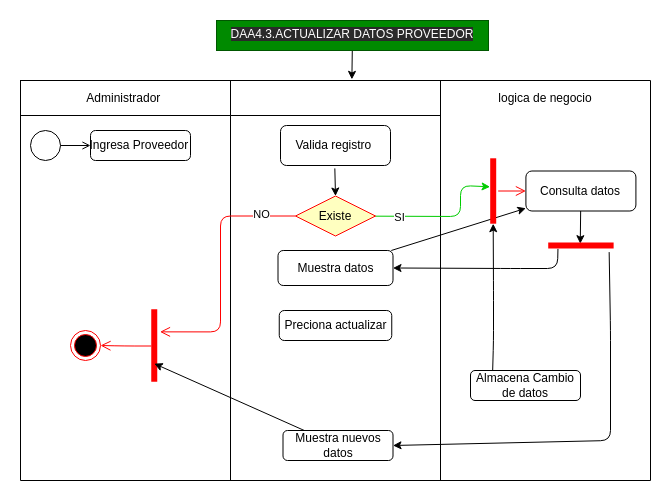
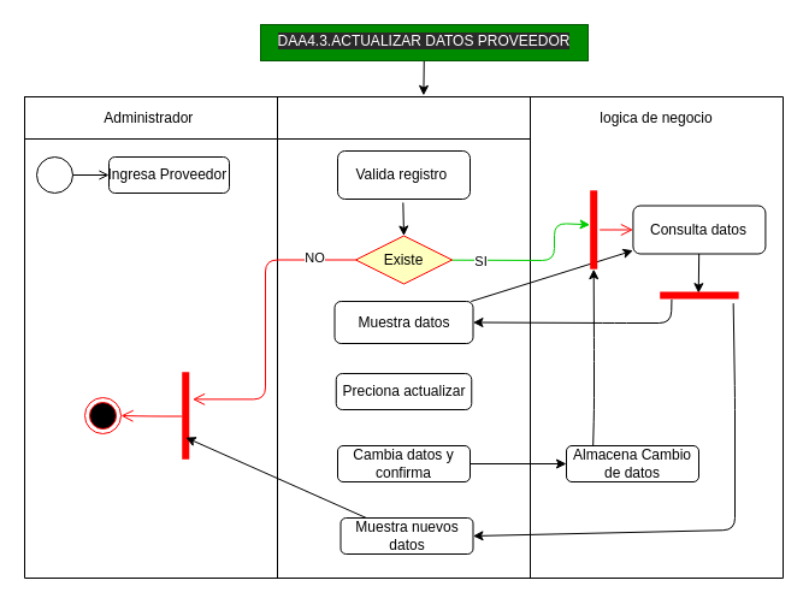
  <mxCell id="0" />
  <mxCell id="1" parent="0" />
  <mxCell id="2" value="" style="shape=table;startSize=0;container=1;collapsible=0;childLayout=tableLayout;" parent="1" vertex="1"><mxGeometry x="20" y="80" width="630" height="400" as="geometry" /></mxCell>
  <mxCell id="3" value="" style="shape=partialRectangle;collapsible=0;dropTarget=0;pointerEvents=0;fillColor=none;top=0;left=0;bottom=0;right=0;points=[[0,0.5],[1,0.5]];portConstraint=eastwest;" parent="2" vertex="1"><mxGeometry width="630" height="35" as="geometry" /></mxCell>
  <mxCell id="4" value="Administrador&amp;nbsp;" style="shape=partialRectangle;html=1;whiteSpace=wrap;connectable=0;overflow=hidden;fillColor=none;top=0;left=0;bottom=0;right=0;pointerEvents=1;" parent="3" vertex="1"><mxGeometry width="210" height="35" as="geometry"><mxRectangle width="210" height="35" as="alternateBounds" /></mxGeometry></mxCell>
  <mxCell id="5" value="logica de negocio" style="shape=partialRectangle;html=1;whiteSpace=wrap;connectable=0;overflow=hidden;fillColor=none;top=0;left=0;bottom=0;right=0;pointerEvents=1;" parent="3" vertex="1"><mxGeometry x="420" width="210" height="35" as="geometry"><mxRectangle width="210" height="35" as="alternateBounds" /></mxGeometry></mxCell>
  <mxCell id="6" value="" style="shape=partialRectangle;collapsible=0;dropTarget=0;pointerEvents=0;fillColor=none;top=0;left=0;bottom=0;right=0;points=[[0,0.5],[1,0.5]];portConstraint=eastwest;" parent="2" vertex="1"><mxGeometry y="35" width="630" height="365" as="geometry" /></mxCell>
  <mxCell id="7" value="" style="shape=partialRectangle;html=1;whiteSpace=wrap;connectable=0;overflow=hidden;fillColor=none;top=0;left=0;bottom=0;right=0;pointerEvents=1;" parent="6" vertex="1"><mxGeometry width="210" height="365" as="geometry"><mxRectangle width="210" height="365" as="alternateBounds" /></mxGeometry></mxCell>
  <mxCell id="8" value="" style="shape=partialRectangle;html=1;whiteSpace=wrap;connectable=0;overflow=hidden;fillColor=none;top=0;left=0;bottom=0;right=0;pointerEvents=1;" parent="6" vertex="1"><mxGeometry x="210" width="210" height="365" as="geometry"><mxRectangle width="210" height="365" as="alternateBounds" /></mxGeometry></mxCell>
  <mxCell id="9" value="" style="shape=partialRectangle;html=1;whiteSpace=wrap;connectable=0;overflow=hidden;fillColor=none;top=0;left=0;bottom=0;right=0;pointerEvents=1;" parent="6" vertex="1"><mxGeometry x="420" width="210" height="365" as="geometry"><mxRectangle width="210" height="365" as="alternateBounds" /></mxGeometry></mxCell>
  <mxCell id="10" value="Valida registro&amp;nbsp;" style="rounded=1;whiteSpace=wrap;html=1;fillColor=#FFFFFF;fontColor=#000000;" parent="1" vertex="1"><mxGeometry x="280" y="125" width="110" height="40" as="geometry" /></mxCell>
  <mxCell id="11" style="edgeStyle=none;html=1;entryX=0.51;entryY=0.682;entryDx=0;entryDy=0;entryPerimeter=0;" parent="1" source="12" target="40" edge="1"><mxGeometry relative="1" as="geometry" /></mxCell>
  <mxCell id="12" value="Consulta datos" style="rounded=1;whiteSpace=wrap;html=1;fillColor=#FFFFFF;fontColor=#000000;" parent="1" vertex="1"><mxGeometry x="525.41" y="170.5" width="110" height="40" as="geometry" /></mxCell>
  <mxCell id="13" style="edgeStyle=none;html=1;" parent="1" source="14" target="12" edge="1"><mxGeometry relative="1" as="geometry" /></mxCell>
  <mxCell id="14" value="Muestra datos" style="whiteSpace=wrap;html=1;fillColor=#FFFFFF;fontColor=#000000;rounded=1;" parent="1" vertex="1"><mxGeometry x="277.5" y="250" width="115" height="35" as="geometry" /></mxCell>
  <mxCell id="15" value="&lt;span style=&quot;color: rgb(0 , 0 , 0)&quot;&gt;Ingresa Proveedor&amp;nbsp;&lt;/span&gt;" style="html=1;align=center;verticalAlign=middle;rounded=1;absoluteArcSize=1;arcSize=10;dashed=0;fillColor=#FFFFFF;" parent="1" vertex="1"><mxGeometry x="90" y="130" width="100" height="30" as="geometry" /></mxCell>
  <mxCell id="16" value="" style="ellipse;html=1;fillColor=#FFFFFF;" parent="1" vertex="1"><mxGeometry x="30" y="130" width="30" height="30" as="geometry" /></mxCell>
  <mxCell id="17" value="" style="endArrow=open;html=1;rounded=0;align=center;verticalAlign=top;endFill=0;labelBackgroundColor=none;endSize=6;" parent="1" source="16" edge="1"><mxGeometry relative="1" as="geometry"><mxPoint x="90" y="145" as="targetPoint" /></mxGeometry></mxCell>
  <mxCell id="18" style="edgeStyle=none;html=1;strokeColor=#00CC00;entryX=0.564;entryY=0.19;entryDx=0;entryDy=0;entryPerimeter=0;" parent="1" source="20" target="36" edge="1"><mxGeometry relative="1" as="geometry"><Array as="points"><mxPoint x="460" y="216" /><mxPoint x="460" y="185" /></Array><mxPoint x="480" y="185" as="targetPoint" /></mxGeometry></mxCell>
  <mxCell id="19" value="SI" style="edgeLabel;html=1;align=center;verticalAlign=middle;resizable=0;points=[];" parent="18" vertex="1" connectable="0"><mxGeometry x="-0.668" y="-1" relative="1" as="geometry"><mxPoint as="offset" /></mxGeometry></mxCell>
  <mxCell id="20" value="&lt;font color=&quot;#000000&quot;&gt;Existe&lt;/font&gt;" style="rhombus;whiteSpace=wrap;html=1;fillColor=#ffffc0;strokeColor=#ff0000;" parent="1" vertex="1"><mxGeometry x="295" y="195.5" width="80" height="40" as="geometry" /></mxCell>
  <mxCell id="21" value="" style="edgeStyle=orthogonalEdgeStyle;html=1;align=left;verticalAlign=top;endArrow=open;endSize=8;strokeColor=#ff0000;entryX=0.312;entryY=-0.075;entryDx=0;entryDy=0;entryPerimeter=0;" parent="1" source="20" target="30" edge="1"><mxGeometry x="-0.718" relative="1" as="geometry"><mxPoint x="335" y="270" as="targetPoint" /><mxPoint as="offset" /><Array as="points"><mxPoint x="220" y="216" /><mxPoint x="220" y="331" /><mxPoint x="160" y="331" /></Array></mxGeometry></mxCell>
  <mxCell id="22" value="NO" style="edgeLabel;html=1;align=center;verticalAlign=middle;resizable=0;points=[];" parent="21" vertex="1" connectable="0"><mxGeometry x="-0.719" y="-2" relative="1" as="geometry"><mxPoint as="offset" /></mxGeometry></mxCell>
  <mxCell id="23" value="" style="endArrow=classic;html=1;entryX=0.5;entryY=0;entryDx=0;entryDy=0;exitX=0.494;exitY=1.073;exitDx=0;exitDy=0;exitPerimeter=0;" parent="1" source="10" target="20" edge="1"><mxGeometry width="50" height="50" relative="1" as="geometry"><mxPoint x="250" y="230" as="sourcePoint" /><mxPoint x="300" y="180" as="targetPoint" /></mxGeometry></mxCell>
  <mxCell id="24" value="" style="ellipse;html=1;shape=endState;fillColor=#000000;strokeColor=#ff0000;" parent="1" vertex="1"><mxGeometry x="70" y="330" width="30" height="30" as="geometry" /></mxCell>
  <mxCell id="25" style="edgeStyle=none;html=1;entryX=0.526;entryY=-0.032;entryDx=0;entryDy=0;entryPerimeter=0;" parent="1" source="26" target="3" edge="1"><mxGeometry relative="1" as="geometry" /></mxCell>
  <mxCell id="26" value="&lt;span style=&quot;color: rgb(255 , 255 , 255) ; font-family: &amp;#34;helvetica&amp;#34; ; font-size: 12px ; font-style: normal ; font-weight: 400 ; letter-spacing: normal ; text-indent: 0px ; text-transform: none ; word-spacing: 0px ; background-color: rgb(42 , 42 , 42) ; display: inline ; float: none&quot;&gt;DAA4.3.ACTUALIZAR DATOS PROVEEDOR&lt;br&gt;&lt;br&gt;&lt;/span&gt;" style="text;whiteSpace=wrap;html=1;fillColor=#008a00;fontColor=#ffffff;strokeColor=#005700;align=center;" parent="1" vertex="1"><mxGeometry x="216" y="20" width="272" height="30" as="geometry" /></mxCell>
  <mxCell id="27" value="Preciona actualizar" style="html=1;align=center;verticalAlign=middle;rounded=1;absoluteArcSize=1;arcSize=10;dashed=0;fillColor=#FFFFFF;fontColor=#000000;" parent="1" vertex="1"><mxGeometry x="278.75" y="310" width="112.5" height="30" as="geometry" /></mxCell>
+ <mxCell id="28" style="edgeStyle=none;html=1;entryX=0;entryY=0.5;entryDx=0;entryDy=0;" parent="1" source="29" target="33" edge="1"><mxGeometry relative="1" as="geometry" /></mxCell>
+ <mxCell id="29" value="Cambia datos y confirma" style="rounded=1;whiteSpace=wrap;html=1;fillColor=#FFFFFF;fontColor=#000000;" parent="1" vertex="1"><mxGeometry x="280" y="370" width="110" height="30" as="geometry" /></mxCell>
  <mxCell id="30" value="" style="shape=line;html=1;strokeWidth=6;strokeColor=#ff0000;rotation=90;" parent="1" vertex="1"><mxGeometry x="117.5" y="340" width="72.5" height="10" as="geometry" /></mxCell>
  <mxCell id="31" value="" style="edgeStyle=orthogonalEdgeStyle;html=1;verticalAlign=bottom;endArrow=open;endSize=8;strokeColor=#ff0000;exitX=0.507;exitY=0.795;exitDx=0;exitDy=0;exitPerimeter=0;entryX=1;entryY=0.5;entryDx=0;entryDy=0;" parent="1" source="30" target="24" edge="1"><mxGeometry relative="1" as="geometry"><mxPoint x="200" y="360" as="targetPoint" /></mxGeometry></mxCell>
  <mxCell id="32" style="edgeStyle=none;html=1;entryX=0;entryY=0.5;entryDx=0;entryDy=0;entryPerimeter=0;exitX=0.201;exitY=0.064;exitDx=0;exitDy=0;exitPerimeter=0;" parent="1" source="33" target="36" edge="1"><mxGeometry relative="1" as="geometry"><Array as="points"><mxPoint x="493" y="340" /><mxPoint x="493" y="290" /></Array></mxGeometry></mxCell>
  <mxCell id="33" value="Almacena Cambio de datos" style="rounded=1;whiteSpace=wrap;html=1;fillColor=#FFFFFF;fontColor=#000000;" parent="1" vertex="1"><mxGeometry x="470" y="370" width="110" height="30" as="geometry" /></mxCell>
  <mxCell id="34" style="edgeStyle=none;html=1;entryX=0.75;entryY=0.5;entryDx=0;entryDy=0;entryPerimeter=0;" parent="1" source="35" target="30" edge="1"><mxGeometry relative="1" as="geometry" /></mxCell>
  <mxCell id="35" value="Muestra nuevos datos" style="rounded=1;whiteSpace=wrap;html=1;fillColor=#FFFFFF;fontColor=#000000;" parent="1" vertex="1"><mxGeometry x="282.5" y="430" width="110" height="30" as="geometry" /></mxCell>
  <mxCell id="36" value="" style="shape=line;html=1;strokeWidth=6;strokeColor=#ff0000;rotation=-90;" parent="1" vertex="1"><mxGeometry x="460" y="185.5" width="65.41" height="10" as="geometry" /></mxCell>
  <mxCell id="37" value="" style="edgeStyle=orthogonalEdgeStyle;html=1;verticalAlign=bottom;endArrow=open;endSize=8;strokeColor=#ff0000;entryX=0;entryY=0.5;entryDx=0;entryDy=0;" parent="1" source="36" target="12" edge="1"><mxGeometry relative="1" as="geometry"><mxPoint x="530" y="190" as="targetPoint" /></mxGeometry></mxCell>
  <mxCell id="38" style="edgeStyle=none;html=1;entryX=1;entryY=0.5;entryDx=0;entryDy=0;exitX=0.851;exitY=0.16;exitDx=0;exitDy=0;exitPerimeter=0;" parent="1" source="40" target="14" edge="1"><mxGeometry relative="1" as="geometry"><Array as="points"><mxPoint x="557" y="268" /><mxPoint x="510" y="268" /></Array></mxGeometry></mxCell>
  <mxCell id="39" style="edgeStyle=none;html=1;entryX=1;entryY=0.5;entryDx=0;entryDy=0;exitX=0.068;exitY=-0.16;exitDx=0;exitDy=0;exitPerimeter=0;" parent="1" source="40" target="35" edge="1"><mxGeometry relative="1" as="geometry"><Array as="points"><mxPoint x="610" y="330" /><mxPoint x="610" y="440" /></Array></mxGeometry></mxCell>
  <mxCell id="40" value="" style="shape=line;html=1;strokeWidth=6;strokeColor=#ff0000;rotation=-180;" parent="1" vertex="1"><mxGeometry x="547.71" y="240" width="65.41" height="10" as="geometry" /></mxCell>
